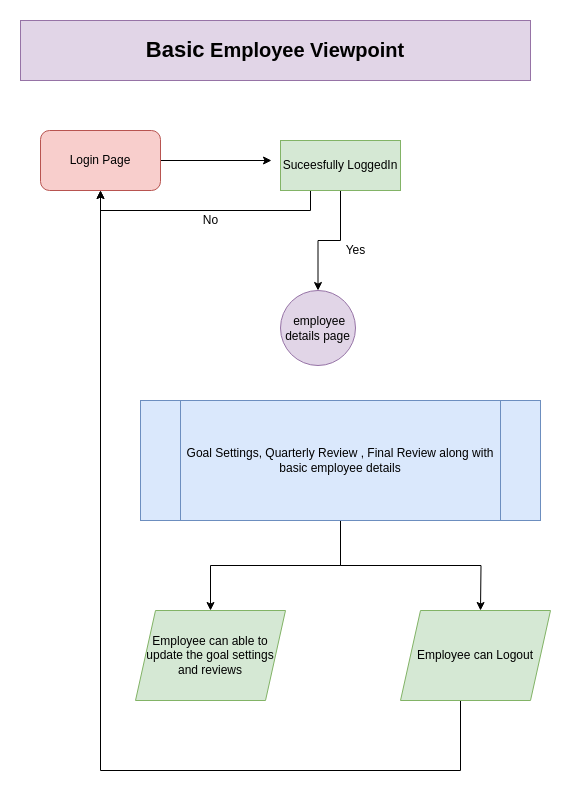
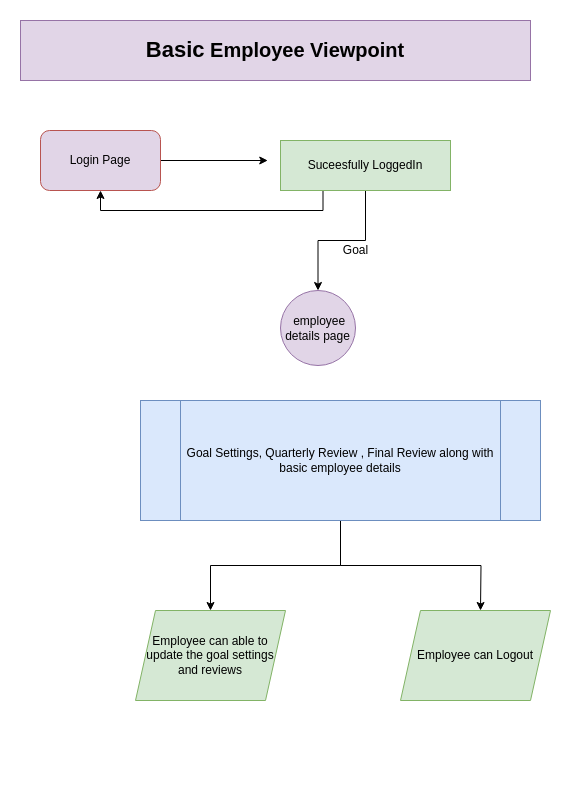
  <mxCell id="0" />
  <mxCell id="1" parent="0" />
  <mxCell id="2" style="edgeStyle=orthogonalEdgeStyle;rounded=0;orthogonalLoop=1;jettySize=auto;html=1;entryX=0.5;entryY=0;entryDx=0;entryDy=0;" edge="1" parent="1" source="4" target="5"><mxGeometry relative="1" as="geometry" /></mxCell>
  <mxCell id="3" style="edgeStyle=orthogonalEdgeStyle;rounded=0;orthogonalLoop=1;jettySize=auto;html=1;exitX=0.25;exitY=1;exitDx=0;exitDy=0;entryX=0.5;entryY=1;entryDx=0;entryDy=0;" edge="1" parent="1" source="4" target="7"><mxGeometry relative="1" as="geometry" /></mxCell>
- <mxCell id="4" value="&lt;span&gt;Suceesfully LoggedIn&lt;/span&gt;" style="rounded=0;whiteSpace=wrap;html=1;fillColor=#d5e8d4;strokeColor=#82b366;" vertex="1" parent="1"><mxGeometry x="280" y="140" width="120" height="50" as="geometry" /></mxCell>
+ <mxCell id="4" value="&lt;span&gt;Suceesfully LoggedIn&lt;/span&gt;" style="rounded=0;whiteSpace=wrap;html=1;fillColor=#d5e8d4;strokeColor=#82b366;" vertex="1" parent="1"><mxGeometry x="280" y="140" width="170" height="50" as="geometry" /></mxCell>
  <mxCell id="5" value="&amp;nbsp;employee details page" style="ellipse;whiteSpace=wrap;html=1;fillColor=#e1d5e7;strokeColor=#9673a6;" vertex="1" parent="1"><mxGeometry x="280" y="290" width="75" height="75" as="geometry" /></mxCell>
  <mxCell id="6" style="edgeStyle=orthogonalEdgeStyle;rounded=0;orthogonalLoop=1;jettySize=auto;html=1;entryX=-0.075;entryY=0.4;entryDx=0;entryDy=0;entryPerimeter=0;" edge="1" parent="1" source="7" target="4"><mxGeometry relative="1" as="geometry" /></mxCell>
- <mxCell id="7" value="Login Page" style="rounded=1;whiteSpace=wrap;html=1;fillColor=#f8cecc;strokeColor=#b85450;" vertex="1" parent="1"><mxGeometry x="40" y="130" width="120" height="60" as="geometry" /></mxCell>
- <mxCell id="8" value="Yes" style="text;html=1;align=center;verticalAlign=middle;resizable=0;points=[];autosize=1;" vertex="1" parent="1"><mxGeometry x="335" y="240" width="40" height="20" as="geometry" /></mxCell>
- <mxCell id="9" value="No" style="text;html=1;align=center;verticalAlign=middle;resizable=0;points=[];autosize=1;" vertex="1" parent="1"><mxGeometry x="195" y="210" width="30" height="20" as="geometry" /></mxCell>
+ <mxCell id="7" value="Login Page" style="rounded=1;whiteSpace=wrap;html=1;fillColor=#e1d5e7;strokeColor=#b85450;" vertex="1" parent="1"><mxGeometry x="40" y="130" width="120" height="60" as="geometry" /></mxCell>
+ <mxCell id="8" value="Goal" style="text;html=1;align=center;verticalAlign=middle;resizable=0;points=[];autosize=1;" vertex="1" parent="1"><mxGeometry x="335" y="240" width="40" height="20" as="geometry" /></mxCell>
  <mxCell id="10" style="edgeStyle=orthogonalEdgeStyle;rounded=0;orthogonalLoop=1;jettySize=auto;html=1;entryX=0.5;entryY=0;entryDx=0;entryDy=0;exitX=0.5;exitY=1;exitDx=0;exitDy=0;" edge="1" parent="1" source="12" target="13"><mxGeometry relative="1" as="geometry"><mxPoint x="480" y="600" as="sourcePoint" /><Array as="points"><mxPoint x="340" y="565" /><mxPoint x="210" y="565" /></Array></mxGeometry></mxCell>
  <mxCell id="11" style="edgeStyle=orthogonalEdgeStyle;rounded=0;orthogonalLoop=1;jettySize=auto;html=1;" edge="1" parent="1" source="12"><mxGeometry relative="1" as="geometry"><mxPoint x="480" y="610" as="targetPoint" /></mxGeometry></mxCell>
  <mxCell id="12" value="Goal Settings, Quarterly Review , Final Review along with basic employee details" style="shape=process;whiteSpace=wrap;html=1;backgroundOutline=1;fillColor=#dae8fc;strokeColor=#6c8ebf;" vertex="1" parent="1"><mxGeometry x="140" y="400" width="400" height="120" as="geometry" /></mxCell>
  <mxCell id="13" value="Employee can able to update the goal settings and reviews" style="shape=parallelogram;perimeter=parallelogramPerimeter;whiteSpace=wrap;html=1;fixedSize=1;fillColor=#d5e8d4;strokeColor=#82b366;" vertex="1" parent="1"><mxGeometry x="135" y="610" width="150" height="90" as="geometry" /></mxCell>
- <mxCell id="14" style="edgeStyle=orthogonalEdgeStyle;rounded=0;orthogonalLoop=1;jettySize=auto;html=1;entryX=0.5;entryY=1;entryDx=0;entryDy=0;" edge="1" parent="1" source="15" target="7"><mxGeometry relative="1" as="geometry"><Array as="points"><mxPoint x="460" y="770" /><mxPoint x="100" y="770" /></Array></mxGeometry></mxCell>
  <mxCell id="15" value="Employee can Logout" style="shape=parallelogram;perimeter=parallelogramPerimeter;whiteSpace=wrap;html=1;fixedSize=1;fillColor=#d5e8d4;strokeColor=#82b366;" vertex="1" parent="1"><mxGeometry x="400" y="610" width="150" height="90" as="geometry" /></mxCell>
  <mxCell id="16" value="&lt;font size=&quot;1&quot;&gt;&lt;b style=&quot;font-size: 22px&quot;&gt;Basic&lt;/b&gt;&lt;b style=&quot;font-size: 20px&quot;&gt;&amp;nbsp;Employee Viewpoint&lt;/b&gt;&lt;/font&gt;" style="rounded=0;whiteSpace=wrap;html=1;fillColor=#e1d5e7;strokeColor=#9673a6;" vertex="1" parent="1"><mxGeometry x="20" y="20" width="510" height="60" as="geometry" /></mxCell>
